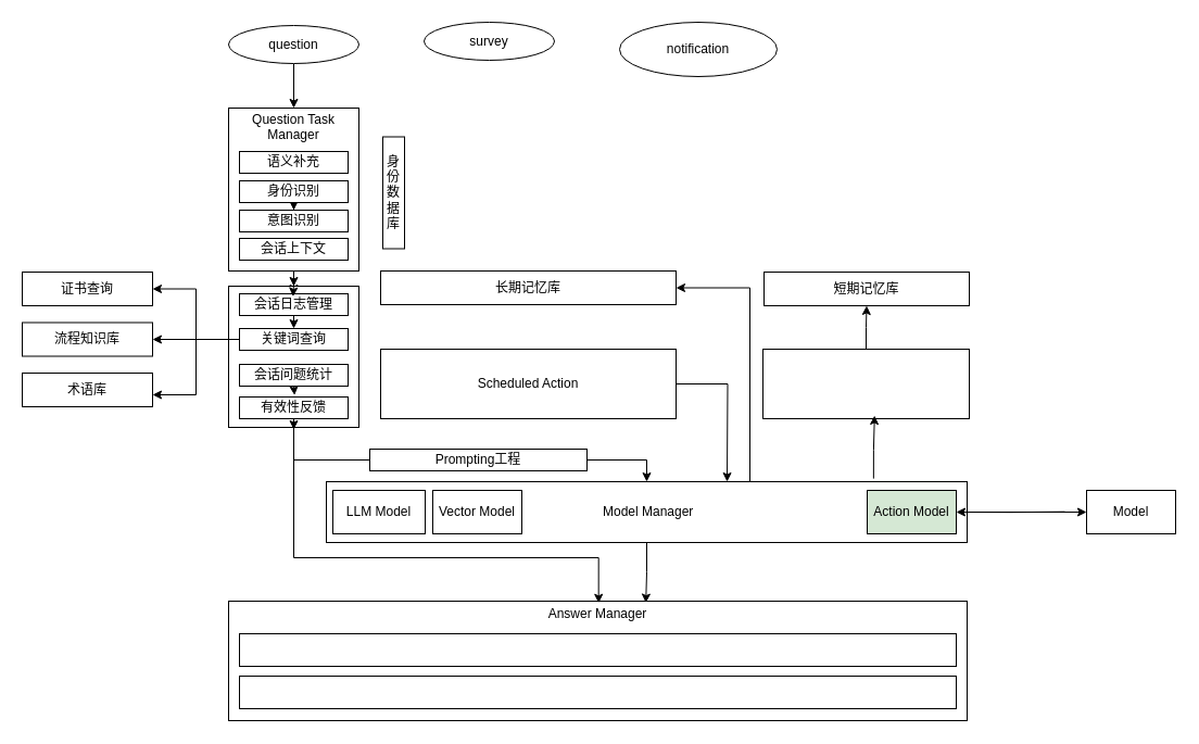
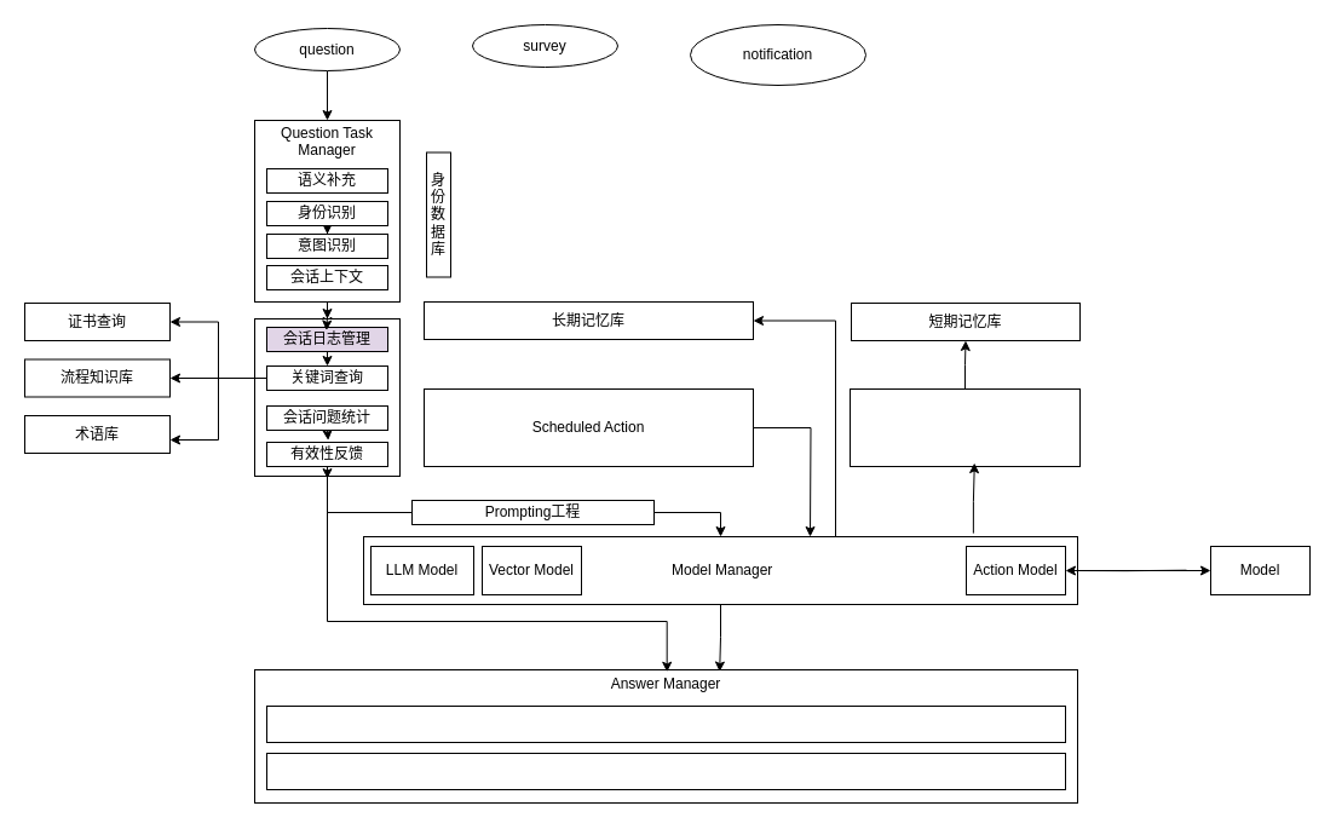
  <mxCell id="0" />
  <mxCell id="1" parent="0" />
  <mxCell id="2" style="edgeStyle=orthogonalEdgeStyle;rounded=0;orthogonalLoop=1;jettySize=auto;html=1;" edge="1" parent="1" source="4"><mxGeometry relative="1" as="geometry"><mxPoint x="1000" y="471" as="targetPoint" /></mxGeometry></mxCell>
  <mxCell id="3" style="edgeStyle=orthogonalEdgeStyle;rounded=0;orthogonalLoop=1;jettySize=auto;html=1;entryX=1;entryY=0.5;entryDx=0;entryDy=0;" edge="1" parent="1" source="4" target="51"><mxGeometry relative="1" as="geometry"><Array as="points"><mxPoint x="690" y="264" /></Array></mxGeometry></mxCell>
  <mxCell id="4" value="&amp;nbsp;Model Manager" style="rounded=0;whiteSpace=wrap;html=1;" vertex="1" parent="1"><mxGeometry x="300" y="443" width="590" height="56" as="geometry" /></mxCell>
  <mxCell id="5" style="edgeStyle=orthogonalEdgeStyle;rounded=0;orthogonalLoop=1;jettySize=auto;html=1;exitX=0.5;exitY=1;exitDx=0;exitDy=0;" edge="1" parent="1" source="6" target="8"><mxGeometry relative="1" as="geometry" /></mxCell>
  <mxCell id="6" value="question" style="ellipse;whiteSpace=wrap;html=1;" vertex="1" parent="1"><mxGeometry x="210" y="23" width="120" height="35" as="geometry" /></mxCell>
  <mxCell id="7" style="edgeStyle=orthogonalEdgeStyle;rounded=0;orthogonalLoop=1;jettySize=auto;html=1;" edge="1" parent="1" source="8" target="16"><mxGeometry relative="1" as="geometry" /></mxCell>
  <mxCell id="8" value="Question Task Manager&lt;div&gt;&lt;br&gt;&lt;/div&gt;&lt;div&gt;&lt;br&gt;&lt;/div&gt;&lt;div&gt;&lt;br&gt;&lt;/div&gt;&lt;div&gt;&lt;br&gt;&lt;/div&gt;&lt;div&gt;&lt;br&gt;&lt;/div&gt;&lt;div&gt;&lt;br&gt;&lt;/div&gt;&lt;div&gt;&lt;br&gt;&lt;/div&gt;&lt;div&gt;&lt;br&gt;&lt;/div&gt;" style="rounded=0;whiteSpace=wrap;html=1;" vertex="1" parent="1"><mxGeometry x="210" y="99" width="120" height="150" as="geometry" /></mxCell>
  <mxCell id="9" value="语义补充" style="rounded=0;whiteSpace=wrap;html=1;" vertex="1" parent="1"><mxGeometry x="220" y="139" width="100" height="20" as="geometry" /></mxCell>
  <mxCell id="10" style="edgeStyle=orthogonalEdgeStyle;rounded=0;orthogonalLoop=1;jettySize=auto;html=1;" edge="1" parent="1" source="11" target="12"><mxGeometry relative="1" as="geometry" /></mxCell>
  <mxCell id="11" value="身份识别" style="rounded=0;whiteSpace=wrap;html=1;" vertex="1" parent="1"><mxGeometry x="220" y="166" width="100" height="20" as="geometry" /></mxCell>
  <mxCell id="12" value="意图识别" style="rounded=0;whiteSpace=wrap;html=1;" vertex="1" parent="1"><mxGeometry x="220" y="193" width="100" height="20" as="geometry" /></mxCell>
  <mxCell id="13" value="会话上下文" style="rounded=0;whiteSpace=wrap;html=1;" vertex="1" parent="1"><mxGeometry x="220" y="219" width="100" height="20" as="geometry" /></mxCell>
  <mxCell id="14" style="edgeStyle=orthogonalEdgeStyle;rounded=0;orthogonalLoop=1;jettySize=auto;html=1;exitX=0.5;exitY=0;exitDx=0;exitDy=0;entryX=0.5;entryY=0;entryDx=0;entryDy=0;" edge="1" parent="1" target="18"><mxGeometry relative="1" as="geometry"><mxPoint x="270" y="260" as="sourcePoint" /></mxGeometry></mxCell>
  <mxCell id="15" style="edgeStyle=orthogonalEdgeStyle;rounded=0;orthogonalLoop=1;jettySize=auto;html=1;" edge="1" parent="1" source="16" target="4"><mxGeometry relative="1" as="geometry"><Array as="points"><mxPoint x="270" y="423" /><mxPoint x="595" y="423" /></Array></mxGeometry></mxCell>
  <mxCell id="16" value="" style="rounded=0;whiteSpace=wrap;html=1;" vertex="1" parent="1"><mxGeometry x="210" y="263" width="120" height="130" as="geometry" /></mxCell>
  <mxCell id="17" style="edgeStyle=orthogonalEdgeStyle;rounded=0;orthogonalLoop=1;jettySize=auto;html=1;exitX=0.5;exitY=1;exitDx=0;exitDy=0;entryX=0.5;entryY=0;entryDx=0;entryDy=0;" edge="1" parent="1" source="18" target="21"><mxGeometry relative="1" as="geometry" /></mxCell>
- <mxCell id="18" value="会话日志管理" style="rounded=0;whiteSpace=wrap;html=1;" vertex="1" parent="1"><mxGeometry x="220" y="270" width="100" height="20" as="geometry" /></mxCell>
+ <mxCell id="18" value="会话日志管理" style="rounded=0;whiteSpace=wrap;html=1;fillColor=#e1d5e7;" vertex="1" parent="1"><mxGeometry x="220" y="270" width="100" height="20" as="geometry" /></mxCell>
  <mxCell id="19" style="edgeStyle=orthogonalEdgeStyle;rounded=0;orthogonalLoop=1;jettySize=auto;html=1;exitX=0;exitY=0.5;exitDx=0;exitDy=0;" edge="1" parent="1" source="21" target="32"><mxGeometry relative="1" as="geometry" /></mxCell>
  <mxCell id="20" style="edgeStyle=orthogonalEdgeStyle;rounded=0;orthogonalLoop=1;jettySize=auto;html=1;entryX=1;entryY=0.5;entryDx=0;entryDy=0;" edge="1" parent="1" source="21" target="35"><mxGeometry relative="1" as="geometry" /></mxCell>
  <mxCell id="21" value="关键词查询" style="rounded=0;whiteSpace=wrap;html=1;" vertex="1" parent="1"><mxGeometry x="220" y="302" width="100" height="20" as="geometry" /></mxCell>
  <mxCell id="22" value="会话问题统计" style="rounded=0;whiteSpace=wrap;html=1;" vertex="1" parent="1"><mxGeometry x="220" y="335" width="100" height="20" as="geometry" /></mxCell>
  <mxCell id="23" style="edgeStyle=orthogonalEdgeStyle;rounded=0;orthogonalLoop=1;jettySize=auto;html=1;exitX=0.5;exitY=1;exitDx=0;exitDy=0;entryX=0.5;entryY=0;entryDx=0;entryDy=0;" edge="1" parent="1" source="24"><mxGeometry relative="1" as="geometry"><mxPoint x="270" y="395" as="targetPoint" /></mxGeometry></mxCell>
  <mxCell id="24" value="有效性反馈" style="rounded=0;whiteSpace=wrap;html=1;" vertex="1" parent="1"><mxGeometry x="220" y="365" width="100" height="20" as="geometry" /></mxCell>
  <mxCell id="25" style="edgeStyle=orthogonalEdgeStyle;rounded=0;orthogonalLoop=1;jettySize=auto;html=1;exitX=0.5;exitY=1;exitDx=0;exitDy=0;entryX=0.507;entryY=-0.083;entryDx=0;entryDy=0;entryPerimeter=0;" edge="1" parent="1" source="22" target="24"><mxGeometry relative="1" as="geometry" /></mxCell>
  <mxCell id="26" style="edgeStyle=orthogonalEdgeStyle;rounded=0;orthogonalLoop=1;jettySize=auto;html=1;exitX=0.5;exitY=0;exitDx=0;exitDy=0;entryX=0.493;entryY=0.128;entryDx=0;entryDy=0;entryPerimeter=0;" edge="1" parent="1" target="18"><mxGeometry relative="1" as="geometry"><mxPoint x="270" y="260" as="sourcePoint" /></mxGeometry></mxCell>
  <mxCell id="27" value="Answer Manager&lt;br&gt;&lt;div&gt;&lt;br&gt;&lt;/div&gt;&lt;div&gt;&lt;br&gt;&lt;/div&gt;&lt;div&gt;&lt;br&gt;&lt;/div&gt;&lt;div&gt;&lt;br&gt;&lt;/div&gt;&lt;div&gt;&lt;br&gt;&lt;/div&gt;&lt;div&gt;&lt;br&gt;&lt;/div&gt;" style="rounded=0;whiteSpace=wrap;html=1;" vertex="1" parent="1"><mxGeometry x="210" y="553" width="680" height="110" as="geometry" /></mxCell>
  <mxCell id="28" style="edgeStyle=orthogonalEdgeStyle;rounded=0;orthogonalLoop=1;jettySize=auto;html=1;exitX=0.5;exitY=1;exitDx=0;exitDy=0;entryX=0.501;entryY=0.016;entryDx=0;entryDy=0;entryPerimeter=0;" edge="1" parent="1" source="24" target="27"><mxGeometry relative="1" as="geometry"><Array as="points"><mxPoint x="270" y="513" /><mxPoint x="551" y="513" /></Array></mxGeometry></mxCell>
  <mxCell id="29" value="身份数据库" style="rounded=0;whiteSpace=wrap;html=1;" vertex="1" parent="1"><mxGeometry x="352" y="125.5" width="20" height="103" as="geometry" /></mxCell>
  <mxCell id="30" value="&lt;div&gt;survey&lt;/div&gt;" style="ellipse;whiteSpace=wrap;html=1;" vertex="1" parent="1"><mxGeometry x="390" y="20" width="120" height="35" as="geometry" /></mxCell>
  <mxCell id="31" value="&lt;div&gt;notification&lt;/div&gt;" style="ellipse;whiteSpace=wrap;html=1;" vertex="1" parent="1"><mxGeometry x="570" y="20" width="145" height="50" as="geometry" /></mxCell>
  <mxCell id="32" value="流程知识库" style="rounded=0;whiteSpace=wrap;html=1;" vertex="1" parent="1"><mxGeometry x="20" y="296.5" width="120" height="31" as="geometry" /></mxCell>
  <mxCell id="33" value="术语库" style="rounded=0;whiteSpace=wrap;html=1;" vertex="1" parent="1"><mxGeometry x="20" y="343" width="120" height="31" as="geometry" /></mxCell>
  <mxCell id="34" style="edgeStyle=orthogonalEdgeStyle;rounded=0;orthogonalLoop=1;jettySize=auto;html=1;entryX=1;entryY=0.645;entryDx=0;entryDy=0;entryPerimeter=0;" edge="1" parent="1" source="21" target="33"><mxGeometry relative="1" as="geometry" /></mxCell>
  <mxCell id="35" value="证书查询" style="rounded=0;whiteSpace=wrap;html=1;" vertex="1" parent="1"><mxGeometry x="20" y="250" width="120" height="31" as="geometry" /></mxCell>
  <mxCell id="36" value="LLM Model" style="rounded=0;whiteSpace=wrap;html=1;" vertex="1" parent="1"><mxGeometry x="306" y="451" width="85" height="40" as="geometry" /></mxCell>
  <mxCell id="37" value="Vector Model" style="rounded=0;whiteSpace=wrap;html=1;" vertex="1" parent="1"><mxGeometry x="398" y="451" width="82" height="40" as="geometry" /></mxCell>
  <mxCell id="38" style="edgeStyle=orthogonalEdgeStyle;rounded=0;orthogonalLoop=1;jettySize=auto;html=1;entryX=0.565;entryY=0.014;entryDx=0;entryDy=0;entryPerimeter=0;" edge="1" parent="1" source="4" target="27"><mxGeometry relative="1" as="geometry" /></mxCell>
  <mxCell id="39" value="Prompting工程" style="rounded=0;whiteSpace=wrap;html=1;" vertex="1" parent="1"><mxGeometry x="340" y="413" width="200" height="20" as="geometry" /></mxCell>
  <mxCell id="40" style="edgeStyle=orthogonalEdgeStyle;rounded=0;orthogonalLoop=1;jettySize=auto;html=1;exitX=1;exitY=0.5;exitDx=0;exitDy=0;" edge="1" parent="1" source="41"><mxGeometry relative="1" as="geometry"><mxPoint x="669" y="443" as="targetPoint" /></mxGeometry></mxCell>
  <mxCell id="41" value="Scheduled Action" style="rounded=0;whiteSpace=wrap;html=1;" vertex="1" parent="1"><mxGeometry x="350" y="321" width="272" height="64" as="geometry" /></mxCell>
  <mxCell id="42" style="edgeStyle=orthogonalEdgeStyle;rounded=0;orthogonalLoop=1;jettySize=auto;html=1;" edge="1" parent="1" source="43" target="47"><mxGeometry relative="1" as="geometry" /></mxCell>
  <mxCell id="43" value="" style="rounded=0;whiteSpace=wrap;html=1;" vertex="1" parent="1"><mxGeometry x="702" y="321" width="190" height="64" as="geometry" /></mxCell>
  <mxCell id="44" style="edgeStyle=orthogonalEdgeStyle;rounded=0;orthogonalLoop=1;jettySize=auto;html=1;entryX=0.541;entryY=0.954;entryDx=0;entryDy=0;entryPerimeter=0;exitX=0.854;exitY=-0.051;exitDx=0;exitDy=0;exitPerimeter=0;" edge="1" parent="1" source="4" target="43"><mxGeometry relative="1" as="geometry" /></mxCell>
  <mxCell id="45" value="" style="rounded=0;whiteSpace=wrap;html=1;" vertex="1" parent="1"><mxGeometry x="220" y="583" width="660" height="30" as="geometry" /></mxCell>
  <mxCell id="46" value="" style="rounded=0;whiteSpace=wrap;html=1;" vertex="1" parent="1"><mxGeometry x="220" y="622" width="660" height="30" as="geometry" /></mxCell>
  <mxCell id="47" value="短期记忆库" style="rounded=0;whiteSpace=wrap;html=1;" vertex="1" parent="1"><mxGeometry x="703" y="250" width="189" height="31" as="geometry" /></mxCell>
- <mxCell id="48" value="Action Model" style="rounded=0;whiteSpace=wrap;html=1;fillColor=#d5e8d4;" vertex="1" parent="1"><mxGeometry x="798" y="451" width="82" height="40" as="geometry" /></mxCell>
+ <mxCell id="48" value="Action Model" style="rounded=0;whiteSpace=wrap;html=1;" vertex="1" parent="1"><mxGeometry x="798" y="451" width="82" height="40" as="geometry" /></mxCell>
  <mxCell id="49" style="edgeStyle=orthogonalEdgeStyle;rounded=0;orthogonalLoop=1;jettySize=auto;html=1;entryX=1;entryY=0.5;entryDx=0;entryDy=0;" edge="1" parent="1" target="48"><mxGeometry relative="1" as="geometry"><mxPoint x="980" y="470.71" as="sourcePoint" /><mxPoint x="870" y="470.71" as="targetPoint" /></mxGeometry></mxCell>
  <mxCell id="50" value="Model" style="rounded=0;whiteSpace=wrap;html=1;" vertex="1" parent="1"><mxGeometry x="1000" y="451" width="82" height="40" as="geometry" /></mxCell>
  <mxCell id="51" value="长期记忆库" style="rounded=0;whiteSpace=wrap;html=1;" vertex="1" parent="1"><mxGeometry x="350" y="249" width="272" height="31" as="geometry" /></mxCell>
